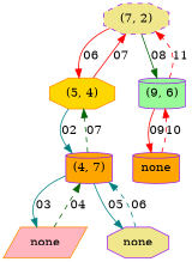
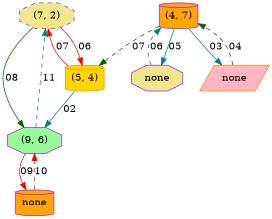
  digraph {
    node [color=purple fillcolor=khaki shape=octagon style=filled]
    edge [color=red]
    n1 [label="(7, 2)" style="dashed,filled"]
-   n2 [color=darkorange fillcolor=gold label="(5, 4)"]
-   n3 [fillcolor=palegreen label="(9, 6)" shape=cylinder]
+   n2 [color=darkorange fillcolor=gold label="(5, 4)" shape=cylinder]
+   n3 [fillcolor=palegreen label="(9, 6)"]
    n4 [fillcolor=orange label="(4, 7)" shape=cylinder]
    n5 [fillcolor=orange label=none shape=cylinder]
    n6 [color=darkorange fillcolor=lightpink label=none shape=parallelogram]
    n7 [label=none]
    n1 -> n2 [label=06]
    n1 -> n3 [color=darkgreen label=08]
    n2 -> n1 [label=07 style=solid]
-   n2 -> n4 [color=teal label=02]
-   n3 -> n1 [label=11 style=dashed]
+   n2 -> n3 [color=teal label=02]
+   n3 -> n1 [color=teal label=11 style=dashed]
    n3 -> n5 [label=09]
    n4 -> n2 [color=darkgreen label=07 style=dashed]
    n4 -> n6 [color=teal label=03]
    n4 -> n7 [color=teal label=05]
    n5 -> n3 [label=10 style=dashed]
    n6 -> n4 [color=darkgreen label=04 style=dashed]
    n7 -> n4 [color=teal label=06 style=dashed]
  }
